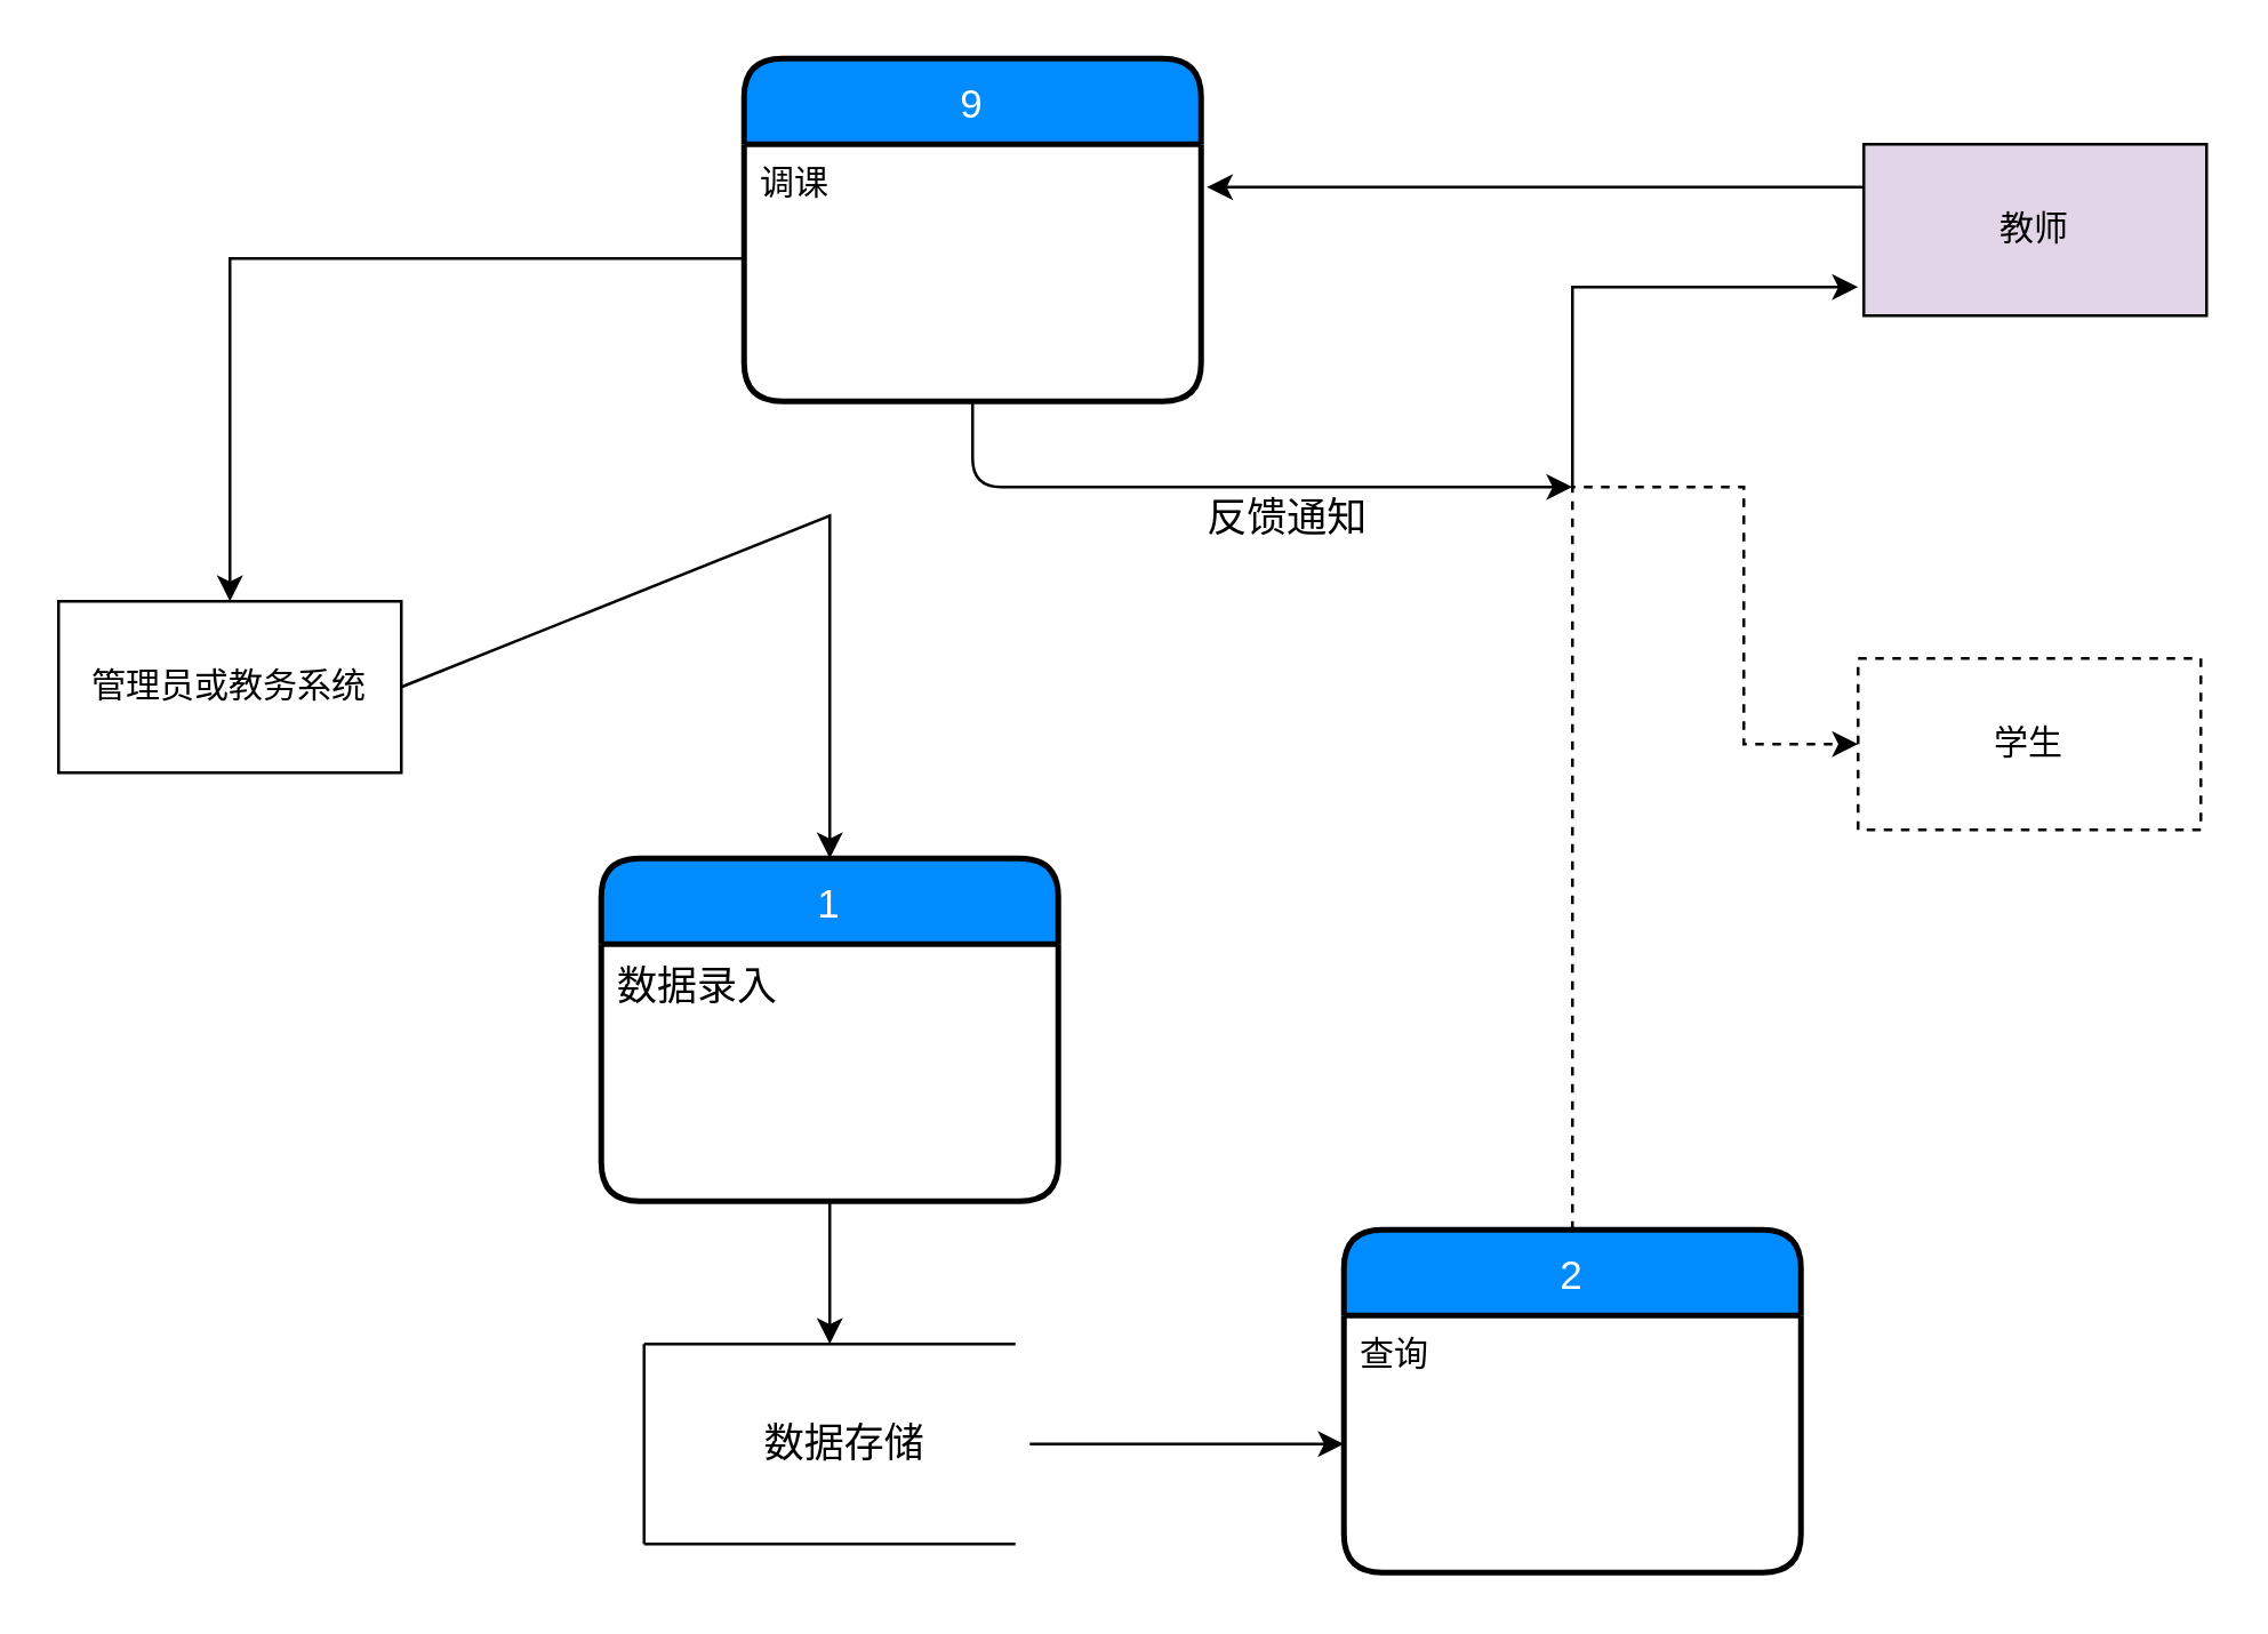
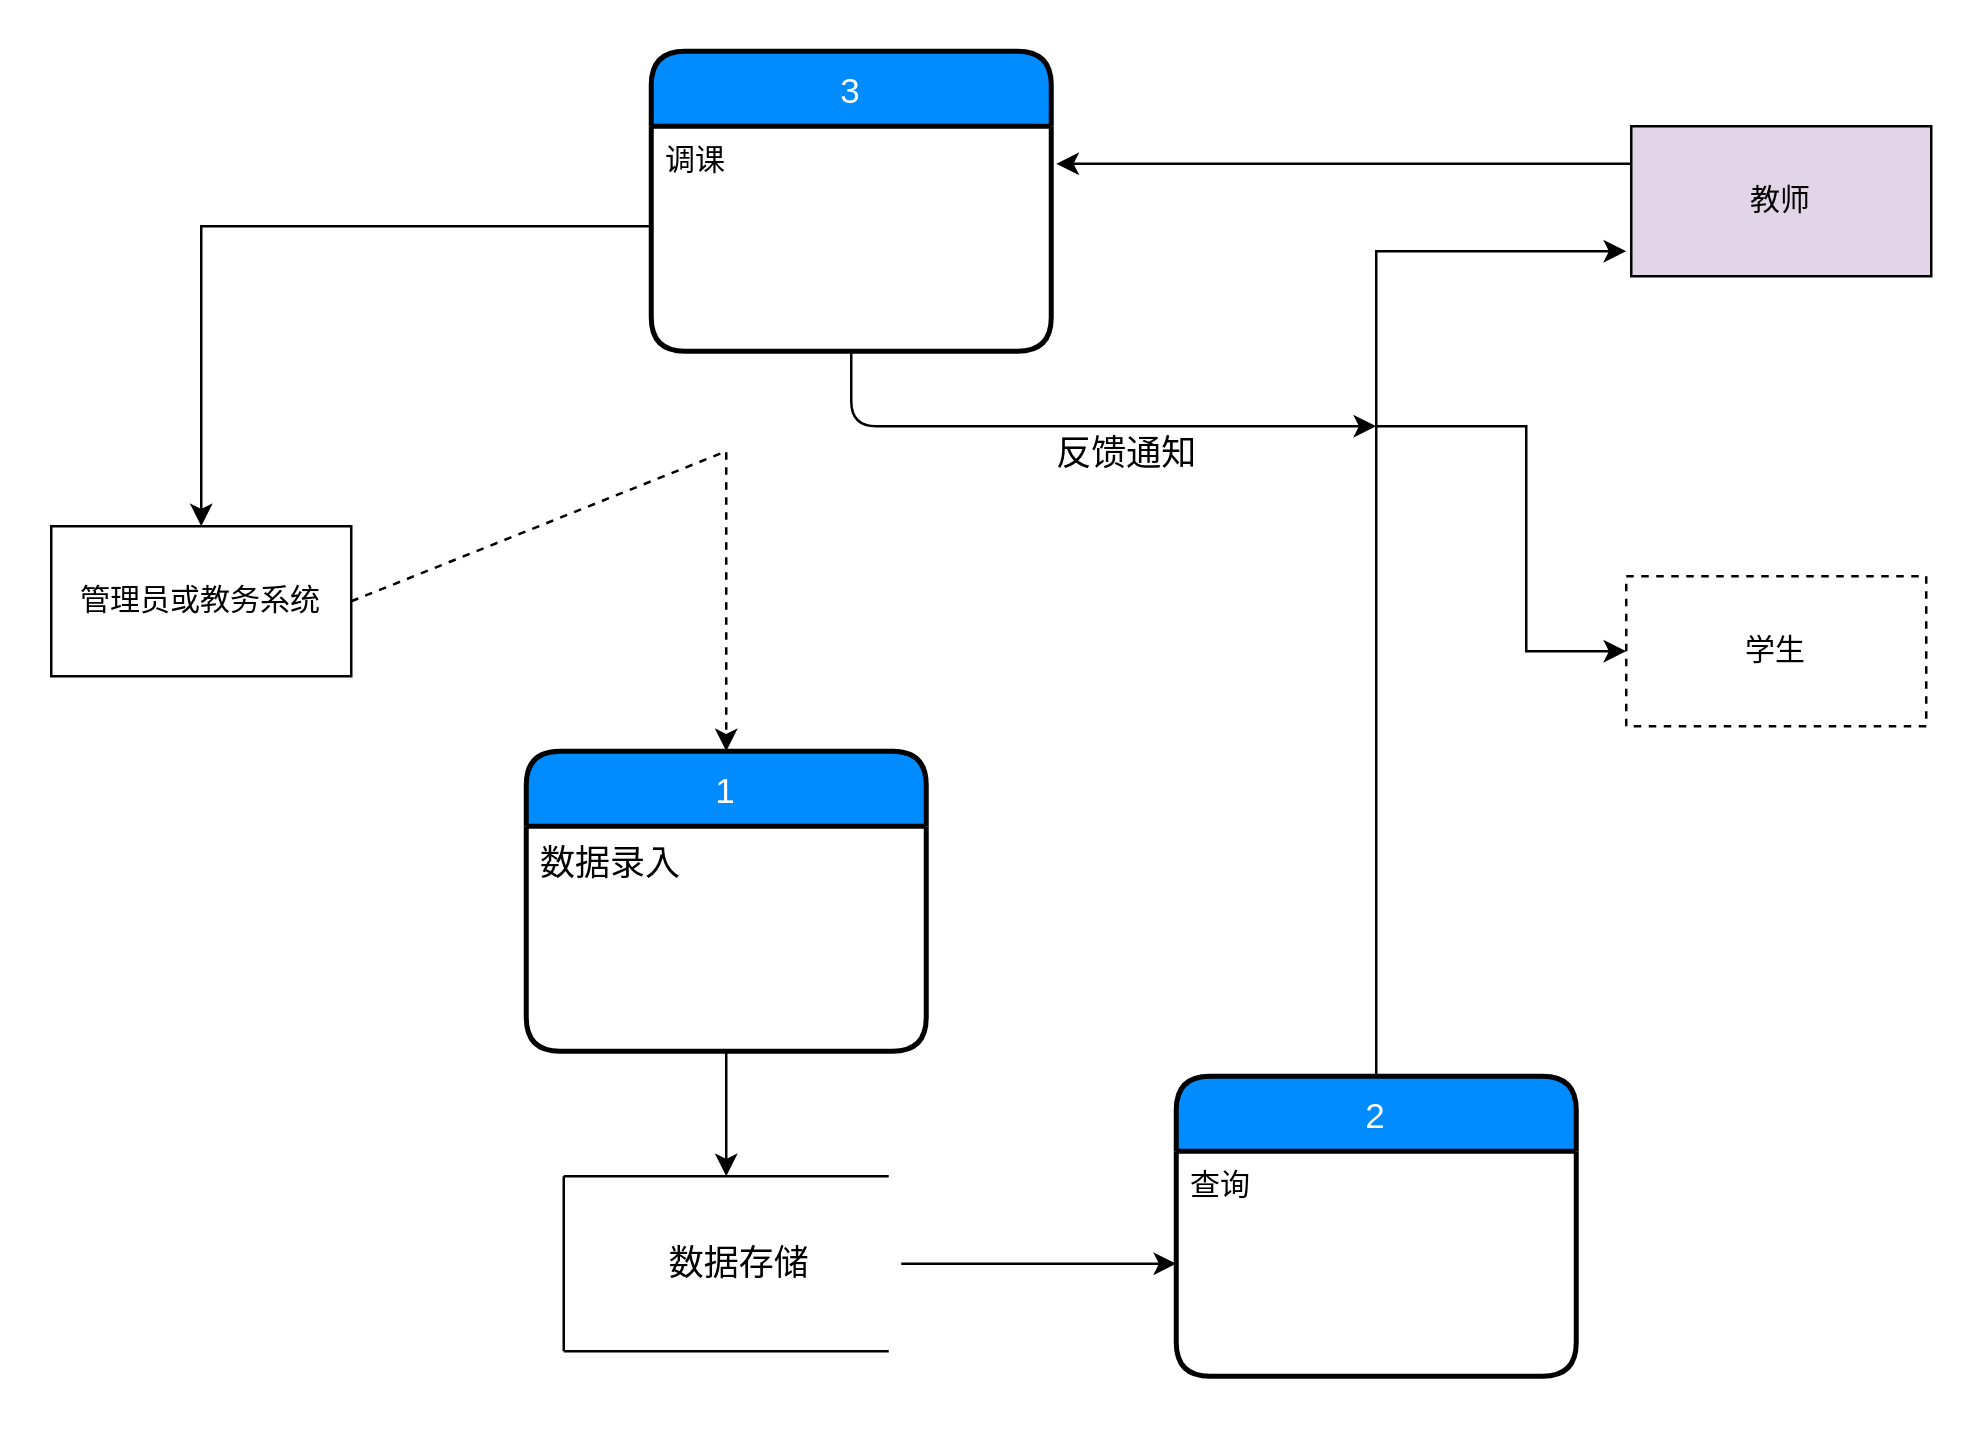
  <mxCell id="0" />
  <mxCell id="1" parent="0" />
  <mxCell id="2" value="教师" style="rounded=0;whiteSpace=wrap;html=1;fillColor=#e1d5e7;" vertex="1" parent="1"><mxGeometry x="652" y="50" width="120" height="60" as="geometry" /></mxCell>
  <mxCell id="3" value="学生" style="rounded=0;whiteSpace=wrap;html=1;dashed=1;" vertex="1" parent="1"><mxGeometry x="650" y="230" width="120" height="60" as="geometry" /></mxCell>
  <mxCell id="4" value="管理员或教务系统" style="rounded=0;whiteSpace=wrap;html=1;" vertex="1" parent="1"><mxGeometry x="20" y="210" width="120" height="60" as="geometry" /></mxCell>
- <mxCell id="5" value="" style="endArrow=classic;html=1;entryX=0.5;entryY=0;entryDx=0;entryDy=0;exitX=1;exitY=0.5;exitDx=0;exitDy=0;rounded=0;" edge="1" parent="1" source="4" target="8"><mxGeometry width="50" height="50" relative="1" as="geometry"><mxPoint x="140" y="210" as="sourcePoint" /><mxPoint x="280" y="180" as="targetPoint" /><Array as="points"><mxPoint x="290" y="180" /></Array></mxGeometry></mxCell>
+ <mxCell id="5" value="" style="endArrow=classic;html=1;entryX=0.5;entryY=0;entryDx=0;entryDy=0;exitX=1;exitY=0.5;exitDx=0;exitDy=0;rounded=0;dashed=1;" edge="1" parent="1" source="4" target="8"><mxGeometry width="50" height="50" relative="1" as="geometry"><mxPoint x="140" y="210" as="sourcePoint" /><mxPoint x="280" y="180" as="targetPoint" /><Array as="points"><mxPoint x="290" y="180" /></Array></mxGeometry></mxCell>
  <mxCell id="6" value="" style="endArrow=classic;html=1;entryX=0;entryY=0.5;entryDx=0;entryDy=0;exitX=1;exitY=0.5;exitDx=0;exitDy=0;edgeStyle=orthogonalEdgeStyle;strokeColor=none;rounded=0;" edge="1" parent="1" target="2"><mxGeometry width="50" height="50" relative="1" as="geometry"><mxPoint x="400" y="180" as="sourcePoint" /><mxPoint x="450" y="150" as="targetPoint" /></mxGeometry></mxCell>
  <mxCell id="7" value="反馈通知" style="text;html=1;align=center;verticalAlign=middle;resizable=0;points=[];;labelBackgroundColor=#ffffff;fontSize=14;" vertex="1" connectable="0" parent="6"><mxGeometry x="-0.898" y="-3" relative="1" as="geometry"><mxPoint x="32" y="-3" as="offset" /></mxGeometry></mxCell>
  <mxCell id="8" value="1" style="swimlane;childLayout=stackLayout;horizontal=1;startSize=30;horizontalStack=0;fillColor=#008cff;fontColor=#FFFFFF;rounded=1;fontSize=14;fontStyle=0;strokeWidth=2;resizeParent=0;resizeLast=1;shadow=0;dashed=0;align=center;" vertex="1" parent="1"><mxGeometry x="210" y="300" width="160" height="120" as="geometry" /></mxCell>
  <mxCell id="9" value="数据录入" style="align=left;strokeColor=none;fillColor=none;spacingLeft=4;fontSize=14;verticalAlign=top;resizable=0;rotatable=0;part=1;" vertex="1" parent="8"><mxGeometry y="30" width="160" height="90" as="geometry" /></mxCell>
  <mxCell id="10" value="" style="endArrow=none;html=1;fontSize=14;" edge="1" parent="1"><mxGeometry width="50" height="50" relative="1" as="geometry"><mxPoint x="225" y="470" as="sourcePoint" /><mxPoint x="355" y="470" as="targetPoint" /></mxGeometry></mxCell>
  <mxCell id="11" value="" style="endArrow=none;html=1;fontSize=14;" edge="1" parent="1"><mxGeometry width="50" height="50" relative="1" as="geometry"><mxPoint x="225" y="540" as="sourcePoint" /><mxPoint x="225" y="470" as="targetPoint" /></mxGeometry></mxCell>
  <mxCell id="12" value="" style="endArrow=none;html=1;fontSize=14;" edge="1" parent="1"><mxGeometry width="50" height="50" relative="1" as="geometry"><mxPoint x="225" y="540" as="sourcePoint" /><mxPoint x="355" y="540" as="targetPoint" /></mxGeometry></mxCell>
  <mxCell id="13" value="数据存储" style="text;html=1;align=center;verticalAlign=middle;resizable=0;points=[];;autosize=1;fontSize=14;" vertex="1" parent="1"><mxGeometry x="260" y="495" width="70" height="20" as="geometry" /></mxCell>
  <mxCell id="14" value="" style="endArrow=classic;html=1;fontSize=14;exitX=0.5;exitY=1;exitDx=0;exitDy=0;" edge="1" parent="1" source="9"><mxGeometry width="50" height="50" relative="1" as="geometry"><mxPoint x="20" y="610" as="sourcePoint" /><mxPoint x="290" y="470" as="targetPoint" /></mxGeometry></mxCell>
  <mxCell id="15" value="2" style="swimlane;childLayout=stackLayout;horizontal=1;startSize=30;horizontalStack=0;fillColor=#008cff;fontColor=#FFFFFF;rounded=1;fontSize=14;fontStyle=0;strokeWidth=2;resizeParent=0;resizeLast=1;shadow=0;dashed=0;align=center;" vertex="1" parent="1"><mxGeometry x="470" y="430" width="160" height="120" as="geometry" /></mxCell>
  <mxCell id="16" value="查询" style="align=left;strokeColor=none;fillColor=none;spacingLeft=4;fontSize=12;verticalAlign=top;resizable=0;rotatable=0;part=1;" vertex="1" parent="15"><mxGeometry y="30" width="160" height="90" as="geometry" /></mxCell>
- <mxCell id="17" value="" style="endArrow=classic;html=1;fontSize=14;exitX=0.5;exitY=0;exitDx=0;exitDy=0;entryX=0;entryY=0.5;entryDx=0;entryDy=0;rounded=0;dashed=1;" edge="1" parent="1" source="15" target="3"><mxGeometry width="50" height="50" relative="1" as="geometry"><mxPoint x="520" y="440" as="sourcePoint" /><mxPoint x="570" y="390" as="targetPoint" /><Array as="points"><mxPoint x="550" y="170" /><mxPoint x="610" y="170" /><mxPoint x="610" y="260" /></Array></mxGeometry></mxCell>
+ <mxCell id="17" value="" style="endArrow=classic;html=1;fontSize=14;exitX=0.5;exitY=0;exitDx=0;exitDy=0;entryX=0;entryY=0.5;entryDx=0;entryDy=0;rounded=0;" edge="1" parent="1" source="15" target="3"><mxGeometry width="50" height="50" relative="1" as="geometry"><mxPoint x="520" y="440" as="sourcePoint" /><mxPoint x="570" y="390" as="targetPoint" /><Array as="points"><mxPoint x="550" y="170" /><mxPoint x="610" y="170" /><mxPoint x="610" y="260" /></Array></mxGeometry></mxCell>
  <mxCell id="18" value="" style="endArrow=classic;html=1;fontSize=14;rounded=0;" edge="1" parent="1"><mxGeometry width="50" height="50" relative="1" as="geometry"><mxPoint x="550" y="170" as="sourcePoint" /><mxPoint x="650" y="100" as="targetPoint" /><Array as="points"><mxPoint x="550" y="100" /></Array></mxGeometry></mxCell>
  <mxCell id="19" value="" style="endArrow=classic;html=1;fontSize=14;entryX=0;entryY=0.5;entryDx=0;entryDy=0;" edge="1" parent="1" target="16"><mxGeometry width="50" height="50" relative="1" as="geometry"><mxPoint x="360" y="505" as="sourcePoint" /><mxPoint x="470" y="490" as="targetPoint" /></mxGeometry></mxCell>
- <mxCell id="20" value="9" style="swimlane;childLayout=stackLayout;horizontal=1;startSize=30;horizontalStack=0;fillColor=#008cff;fontColor=#FFFFFF;rounded=1;fontSize=14;fontStyle=0;strokeWidth=2;resizeParent=0;resizeLast=1;shadow=0;dashed=0;align=center;" vertex="1" parent="1"><mxGeometry x="260" y="20" width="160" height="120" as="geometry" /></mxCell>
+ <mxCell id="20" value="3" style="swimlane;childLayout=stackLayout;horizontal=1;startSize=30;horizontalStack=0;fillColor=#008cff;fontColor=#FFFFFF;rounded=1;fontSize=14;fontStyle=0;strokeWidth=2;resizeParent=0;resizeLast=1;shadow=0;dashed=0;align=center;" vertex="1" parent="1"><mxGeometry x="260" y="20" width="160" height="120" as="geometry" /></mxCell>
  <mxCell id="21" value="调课" style="align=left;strokeColor=none;fillColor=none;spacingLeft=4;fontSize=12;verticalAlign=top;resizable=0;rotatable=0;part=1;" vertex="1" parent="20"><mxGeometry y="30" width="160" height="90" as="geometry" /></mxCell>
  <mxCell id="22" value="" style="endArrow=classic;html=1;fontSize=14;exitX=0;exitY=0.25;exitDx=0;exitDy=0;" edge="1" parent="1" source="2"><mxGeometry width="50" height="50" relative="1" as="geometry"><mxPoint x="110" y="370" as="sourcePoint" /><mxPoint x="422" y="65" as="targetPoint" /></mxGeometry></mxCell>
  <mxCell id="23" value="" style="endArrow=classic;html=1;fontSize=14;entryX=0.5;entryY=0;entryDx=0;entryDy=0;rounded=0;" edge="1" parent="1" target="4"><mxGeometry width="50" height="50" relative="1" as="geometry"><mxPoint x="260" y="90" as="sourcePoint" /><mxPoint x="260" y="40" as="targetPoint" /><Array as="points"><mxPoint x="80" y="90" /></Array></mxGeometry></mxCell>
  <mxCell id="24" value="" style="endArrow=classic;html=1;fontSize=14;exitX=0.5;exitY=1;exitDx=0;exitDy=0;" edge="1" parent="1" source="21"><mxGeometry width="50" height="50" relative="1" as="geometry"><mxPoint x="420" y="310" as="sourcePoint" /><mxPoint x="550" y="170" as="targetPoint" /><Array as="points"><mxPoint x="340" y="170" /></Array></mxGeometry></mxCell>
